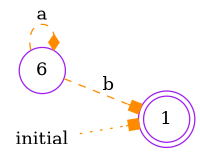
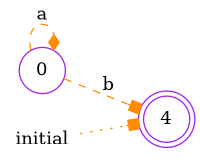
  digraph {
    rankdir=LR
    node [color=purple]
    edge [arrowhead=box color=darkorange style=dashed]
-   0 [shape=circle label=6]
-   1 [shape=doublecircle]
+   0 [shape=circle]
+   1 [shape=doublecircle label=4]
    initial [color=deeppink shape=plaintext]
    0 -> 0 [arrowhead=diamond label=a]
    0 -> 1 [label=b]
    initial -> 1 [style=dotted]
  }
